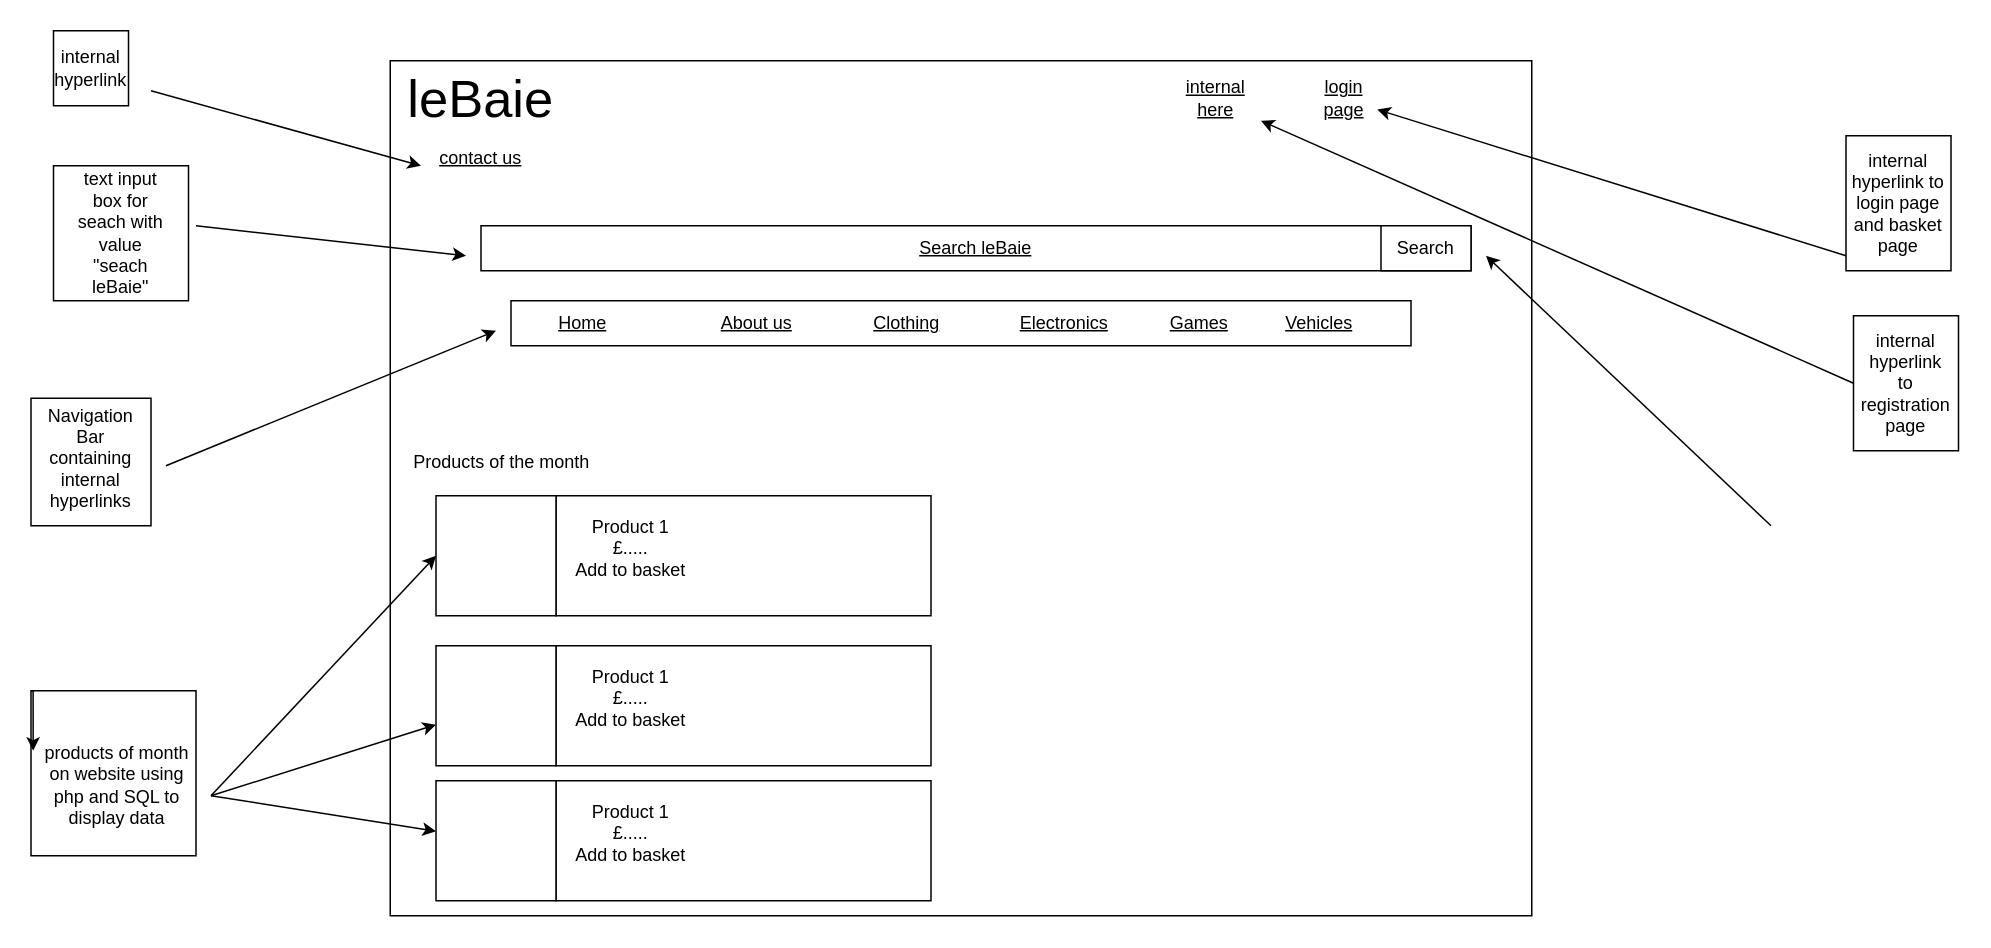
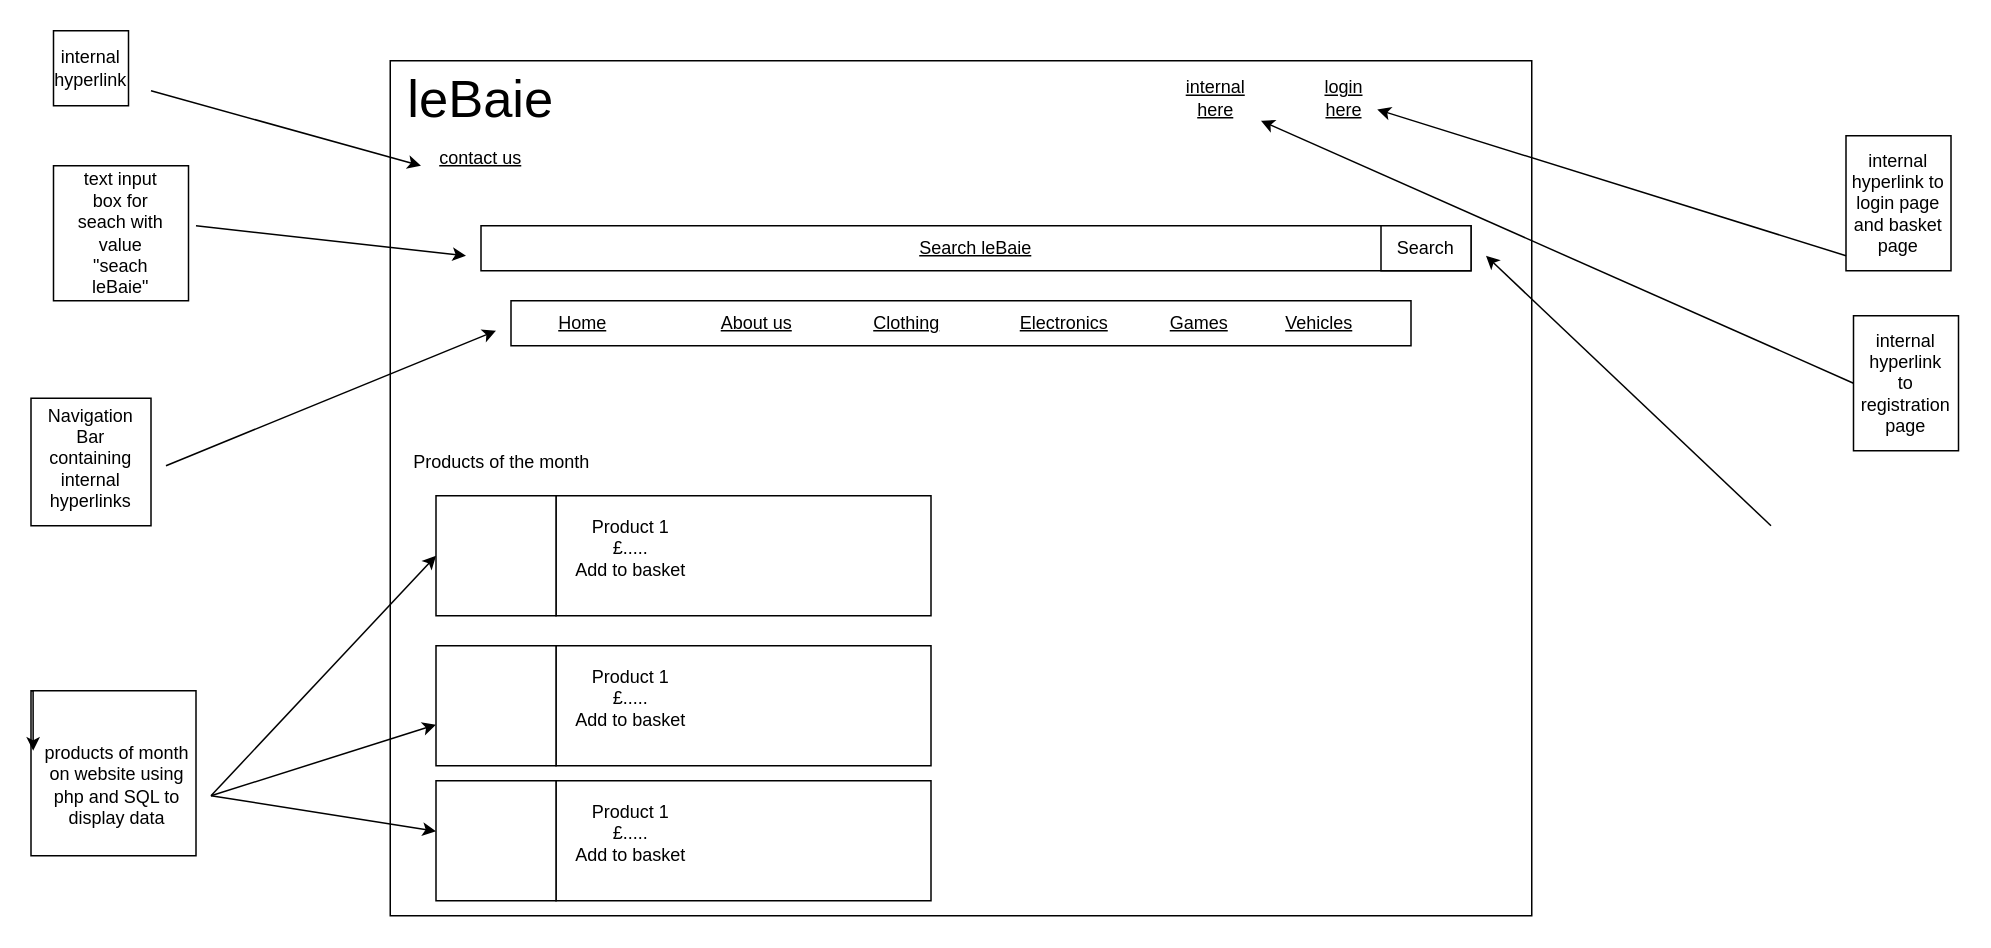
  <mxCell id="0" />
  <mxCell id="1" parent="0" />
  <mxCell id="2" value="" style="rounded=0;whiteSpace=wrap;html=1;fillColor=none;fontStyle=4" parent="1" vertex="1"><mxGeometry x="259.5" y="40" width="761" height="570" as="geometry" /></mxCell>
  <mxCell id="3" value="" style="rounded=0;whiteSpace=wrap;html=1;" vertex="1" parent="1"><mxGeometry x="370" y="330" width="250" height="80" as="geometry" /></mxCell>
  <mxCell id="4" value="" style="rounded=0;whiteSpace=wrap;html=1;fillColor=none;" parent="1" vertex="1"><mxGeometry x="20" y="265" width="80" height="85" as="geometry" /></mxCell>
  <mxCell id="5" value="" style="whiteSpace=wrap;html=1;aspect=fixed;fillColor=none;" parent="1" vertex="1"><mxGeometry x="20" y="460" width="110" height="110" as="geometry" /></mxCell>
  <mxCell id="6" value="" style="rounded=0;whiteSpace=wrap;html=1;fillColor=none;" parent="1" vertex="1"><mxGeometry x="340" y="200" width="600" height="30" as="geometry" /></mxCell>
  <mxCell id="7" value="" style="whiteSpace=wrap;html=1;aspect=fixed;fillColor=none;" parent="1" vertex="1"><mxGeometry x="35" y="20" width="50" height="50" as="geometry" /></mxCell>
  <mxCell id="8" value="" style="whiteSpace=wrap;html=1;aspect=fixed;fillColor=none;" parent="1" vertex="1"><mxGeometry x="35" y="110" width="90" height="90" as="geometry" /></mxCell>
  <mxCell id="9" value="" style="endArrow=none;html=1;rounded=0;" parent="1" edge="1"><mxGeometry width="50" height="50" relative="1" as="geometry"><mxPoint x="390" y="545" as="sourcePoint" /><mxPoint x="390" y="545" as="targetPoint" /></mxGeometry></mxCell>
  <mxCell id="10" value="Search leBaie" style="rounded=0;whiteSpace=wrap;html=1;fontStyle=4" parent="1" vertex="1"><mxGeometry x="320" y="150" width="660" height="30" as="geometry" /></mxCell>
  <mxCell id="11" value="&lt;font style=&quot;font-size: 35px;&quot;&gt;leBaie&lt;/font&gt;" style="text;html=1;strokeColor=none;fillColor=none;align=center;verticalAlign=middle;whiteSpace=wrap;rounded=0;fontStyle=0" parent="1" vertex="1"><mxGeometry x="290" y="60" width="60" height="10" as="geometry" /></mxCell>
  <mxCell id="12" value="&lt;span&gt;Home &lt;/span&gt;" style="text;html=1;strokeColor=none;fillColor=none;align=center;verticalAlign=middle;whiteSpace=wrap;rounded=0;fontStyle=4" parent="1" vertex="1"><mxGeometry x="358" y="200" width="60" height="30" as="geometry" /></mxCell>
  <mxCell id="13" value="Electronics " style="text;html=1;strokeColor=none;fillColor=none;align=center;verticalAlign=middle;whiteSpace=wrap;rounded=0;fontStyle=4" parent="1" vertex="1"><mxGeometry x="679" y="200" width="60" height="30" as="geometry" /></mxCell>
  <mxCell id="14" value="Clothing" style="text;html=1;strokeColor=none;fillColor=none;align=center;verticalAlign=middle;whiteSpace=wrap;rounded=0;fontStyle=4" parent="1" vertex="1"><mxGeometry x="574" y="200" width="60" height="30" as="geometry" /></mxCell>
  <mxCell id="15" value="Vehicles" style="text;html=1;strokeColor=none;fillColor=none;align=center;verticalAlign=middle;whiteSpace=wrap;rounded=0;fontStyle=4" parent="1" vertex="1"><mxGeometry x="849" y="200" width="60" height="30" as="geometry" /></mxCell>
  <mxCell id="16" value="About us" style="text;html=1;strokeColor=none;fillColor=none;align=center;verticalAlign=middle;whiteSpace=wrap;rounded=0;fontStyle=4" parent="1" vertex="1"><mxGeometry x="474" y="200" width="60" height="30" as="geometry" /></mxCell>
  <mxCell id="17" value="Games" style="text;html=1;strokeColor=none;fillColor=none;align=center;verticalAlign=middle;whiteSpace=wrap;rounded=0;fontStyle=4" parent="1" vertex="1"><mxGeometry x="769" y="200" width="60" height="30" as="geometry" /></mxCell>
  <mxCell id="18" value="&lt;span&gt;contact us&lt;br&gt;&lt;/span&gt;" style="text;html=1;strokeColor=none;fillColor=none;align=center;verticalAlign=middle;whiteSpace=wrap;rounded=0;fontStyle=4" parent="1" vertex="1"><mxGeometry x="290" y="90" width="60" height="30" as="geometry" /></mxCell>
  <mxCell id="19" value="Products of the month" style="text;html=1;strokeColor=none;fillColor=none;align=center;verticalAlign=middle;whiteSpace=wrap;rounded=0;" parent="1" vertex="1"><mxGeometry x="194" y="290" width="280" height="35" as="geometry" /></mxCell>
  <mxCell id="20" value="" style="whiteSpace=wrap;html=1;aspect=fixed;" parent="1" vertex="1"><mxGeometry x="290" y="330" width="80" height="80" as="geometry" /></mxCell>
  <mxCell id="21" value="Product 1&lt;br&gt;£.....&lt;br&gt;Add to basket" style="text;html=1;strokeColor=none;fillColor=none;align=center;verticalAlign=middle;whiteSpace=wrap;rounded=0;" parent="1" vertex="1"><mxGeometry x="370" y="350" width="100" height="30" as="geometry" /></mxCell>
  <mxCell id="22" value="Navigation Bar containing internal hyperlinks" style="text;html=1;strokeColor=none;fillColor=none;align=center;verticalAlign=middle;whiteSpace=wrap;rounded=0;" parent="1" vertex="1"><mxGeometry x="30" y="290" width="60" height="30" as="geometry" /></mxCell>
  <mxCell id="23" value="&amp;nbsp;products of month&amp;nbsp; on website using php and SQL to display data" style="text;html=1;strokeColor=none;fillColor=none;align=center;verticalAlign=middle;whiteSpace=wrap;rounded=0;" parent="1" vertex="1"><mxGeometry x="25" y="460" width="105" height="125" as="geometry" /></mxCell>
  <mxCell id="24" value="internal hyperlink " style="text;html=1;fillColor=none;align=center;verticalAlign=middle;whiteSpace=wrap;rounded=0;" parent="1" vertex="1"><mxGeometry x="30" y="30" width="60" height="30" as="geometry" /></mxCell>
  <mxCell id="25" value="" style="endArrow=classic;html=1;rounded=0;" parent="1" edge="1"><mxGeometry width="50" height="50" relative="1" as="geometry"><mxPoint x="110" y="310" as="sourcePoint" /><mxPoint x="330" y="220" as="targetPoint" /></mxGeometry></mxCell>
  <mxCell id="26" value="" style="endArrow=classic;html=1;rounded=0;" parent="1" edge="1"><mxGeometry width="50" height="50" relative="1" as="geometry"><mxPoint x="140" y="530" as="sourcePoint" /><mxPoint x="290" y="482.632" as="targetPoint" /></mxGeometry></mxCell>
  <mxCell id="27" value="" style="endArrow=classic;html=1;rounded=0;" parent="1" edge="1"><mxGeometry width="50" height="50" relative="1" as="geometry"><mxPoint x="100" y="60" as="sourcePoint" /><mxPoint x="280" y="110" as="targetPoint" /></mxGeometry></mxCell>
  <mxCell id="28" value="" style="endArrow=classic;html=1;rounded=0;" parent="1" edge="1"><mxGeometry width="50" height="50" relative="1" as="geometry"><mxPoint x="140" y="530" as="sourcePoint" /><mxPoint x="290" y="553.684" as="targetPoint" /></mxGeometry></mxCell>
  <mxCell id="29" value="" style="endArrow=classic;html=1;rounded=0;entryX=0;entryY=0.5;entryDx=0;entryDy=0;" parent="1" edge="1" target="20"><mxGeometry width="50" height="50" relative="1" as="geometry"><mxPoint x="140" y="530" as="sourcePoint" /><mxPoint x="590" y="430" as="targetPoint" /></mxGeometry></mxCell>
  <mxCell id="30" value="" style="endArrow=classic;html=1;rounded=0;" parent="1" edge="1"><mxGeometry width="50" height="50" relative="1" as="geometry"><mxPoint x="130" y="150" as="sourcePoint" /><mxPoint x="310" y="170" as="targetPoint" /></mxGeometry></mxCell>
  <mxCell id="31" value="text input box for seach with value &quot;seach leBaie&quot; " style="text;html=1;strokeColor=none;fillColor=none;align=center;verticalAlign=middle;whiteSpace=wrap;rounded=0;" parent="1" vertex="1"><mxGeometry x="50" y="140" width="60" height="30" as="geometry" /></mxCell>
  <mxCell id="32" value="Search" style="rounded=0;whiteSpace=wrap;html=1;" parent="1" vertex="1"><mxGeometry x="920" y="150" width="60" height="30" as="geometry" /></mxCell>
  <mxCell id="33" value="" style="endArrow=classic;html=1;rounded=0;" parent="1" edge="1"><mxGeometry width="50" height="50" relative="1" as="geometry"><mxPoint x="1180" y="350" as="sourcePoint" /><mxPoint x="990" y="170" as="targetPoint" /></mxGeometry></mxCell>
  <mxCell id="34" value="&lt;u&gt;internal here&lt;/u&gt;" style="text;html=1;strokeColor=none;fillColor=none;align=center;verticalAlign=middle;whiteSpace=wrap;rounded=0;" parent="1" vertex="1"><mxGeometry x="780" y="50" width="60" height="30" as="geometry" /></mxCell>
- <mxCell id="35" value="&lt;u&gt;login page&lt;/u&gt;" style="text;html=1;strokeColor=none;fillColor=none;align=center;verticalAlign=middle;whiteSpace=wrap;rounded=0;" parent="1" vertex="1"><mxGeometry x="872.5" y="50" width="45" height="30" as="geometry" /></mxCell>
+ <mxCell id="35" value="&lt;u&gt;login here&lt;/u&gt;" style="text;html=1;strokeColor=none;fillColor=none;align=center;verticalAlign=middle;whiteSpace=wrap;rounded=0;" parent="1" vertex="1"><mxGeometry x="872.5" y="50" width="45" height="30" as="geometry" /></mxCell>
  <mxCell id="36" value="" style="endArrow=classic;html=1;rounded=0;exitX=0;exitY=0.5;exitDx=0;exitDy=0;" parent="1" source="38" edge="1"><mxGeometry width="50" height="50" relative="1" as="geometry"><mxPoint x="1220" y="250" as="sourcePoint" /><mxPoint x="840" y="80" as="targetPoint" /></mxGeometry></mxCell>
  <mxCell id="37" value="internal hyperlink to registration page" style="text;html=1;strokeColor=none;fillColor=none;align=center;verticalAlign=middle;whiteSpace=wrap;rounded=0;" parent="1" vertex="1"><mxGeometry x="1240" y="240" width="60" height="30" as="geometry" /></mxCell>
  <mxCell id="38" value="" style="rounded=0;whiteSpace=wrap;html=1;fillColor=none;" parent="1" vertex="1"><mxGeometry x="1235" y="210" width="70" height="90" as="geometry" /></mxCell>
  <mxCell id="39" value="internal hyperlink to login page and basket page" style="rounded=0;whiteSpace=wrap;html=1;fillColor=none;" parent="1" vertex="1"><mxGeometry x="1230" y="90" width="70" height="90" as="geometry" /></mxCell>
  <mxCell id="40" value="" style="endArrow=classic;html=1;rounded=0;entryX=1;entryY=0.75;entryDx=0;entryDy=0;" parent="1" target="35" edge="1"><mxGeometry width="50" height="50" relative="1" as="geometry"><mxPoint x="1230" y="170" as="sourcePoint" /><mxPoint x="1280" y="120" as="targetPoint" /></mxGeometry></mxCell>
  <mxCell id="41" value="" style="endArrow=none;html=1;rounded=0;" parent="1" edge="1"><mxGeometry width="50" height="50" relative="1" as="geometry"><mxPoint x="1300" y="510" as="sourcePoint" /><mxPoint x="1300" y="510" as="targetPoint" /></mxGeometry></mxCell>
  <mxCell id="42" style="edgeStyle=orthogonalEdgeStyle;rounded=0;orthogonalLoop=1;jettySize=auto;html=1;exitX=0;exitY=0;exitDx=0;exitDy=0;entryX=0.013;entryY=0.363;entryDx=0;entryDy=0;entryPerimeter=0;" edge="1" parent="1" source="5" target="5"><mxGeometry relative="1" as="geometry" /></mxCell>
  <mxCell id="43" value="" style="rounded=0;whiteSpace=wrap;html=1;" vertex="1" parent="1"><mxGeometry x="370" y="430" width="250" height="80" as="geometry" /></mxCell>
  <mxCell id="44" value="" style="whiteSpace=wrap;html=1;aspect=fixed;" vertex="1" parent="1"><mxGeometry x="290" y="430" width="80" height="80" as="geometry" /></mxCell>
  <mxCell id="45" value="Product 1&lt;br&gt;£.....&lt;br&gt;Add to basket" style="text;html=1;strokeColor=none;fillColor=none;align=center;verticalAlign=middle;whiteSpace=wrap;rounded=0;" vertex="1" parent="1"><mxGeometry x="370" y="450" width="100" height="30" as="geometry" /></mxCell>
  <mxCell id="46" value="" style="rounded=0;whiteSpace=wrap;html=1;" vertex="1" parent="1"><mxGeometry x="370" y="520" width="250" height="80" as="geometry" /></mxCell>
  <mxCell id="47" value="" style="whiteSpace=wrap;html=1;aspect=fixed;" vertex="1" parent="1"><mxGeometry x="290" y="520" width="80" height="80" as="geometry" /></mxCell>
  <mxCell id="48" value="Product 1&lt;br&gt;£.....&lt;br&gt;Add to basket" style="text;html=1;strokeColor=none;fillColor=none;align=center;verticalAlign=middle;whiteSpace=wrap;rounded=0;" vertex="1" parent="1"><mxGeometry x="370" y="540" width="100" height="30" as="geometry" /></mxCell>
